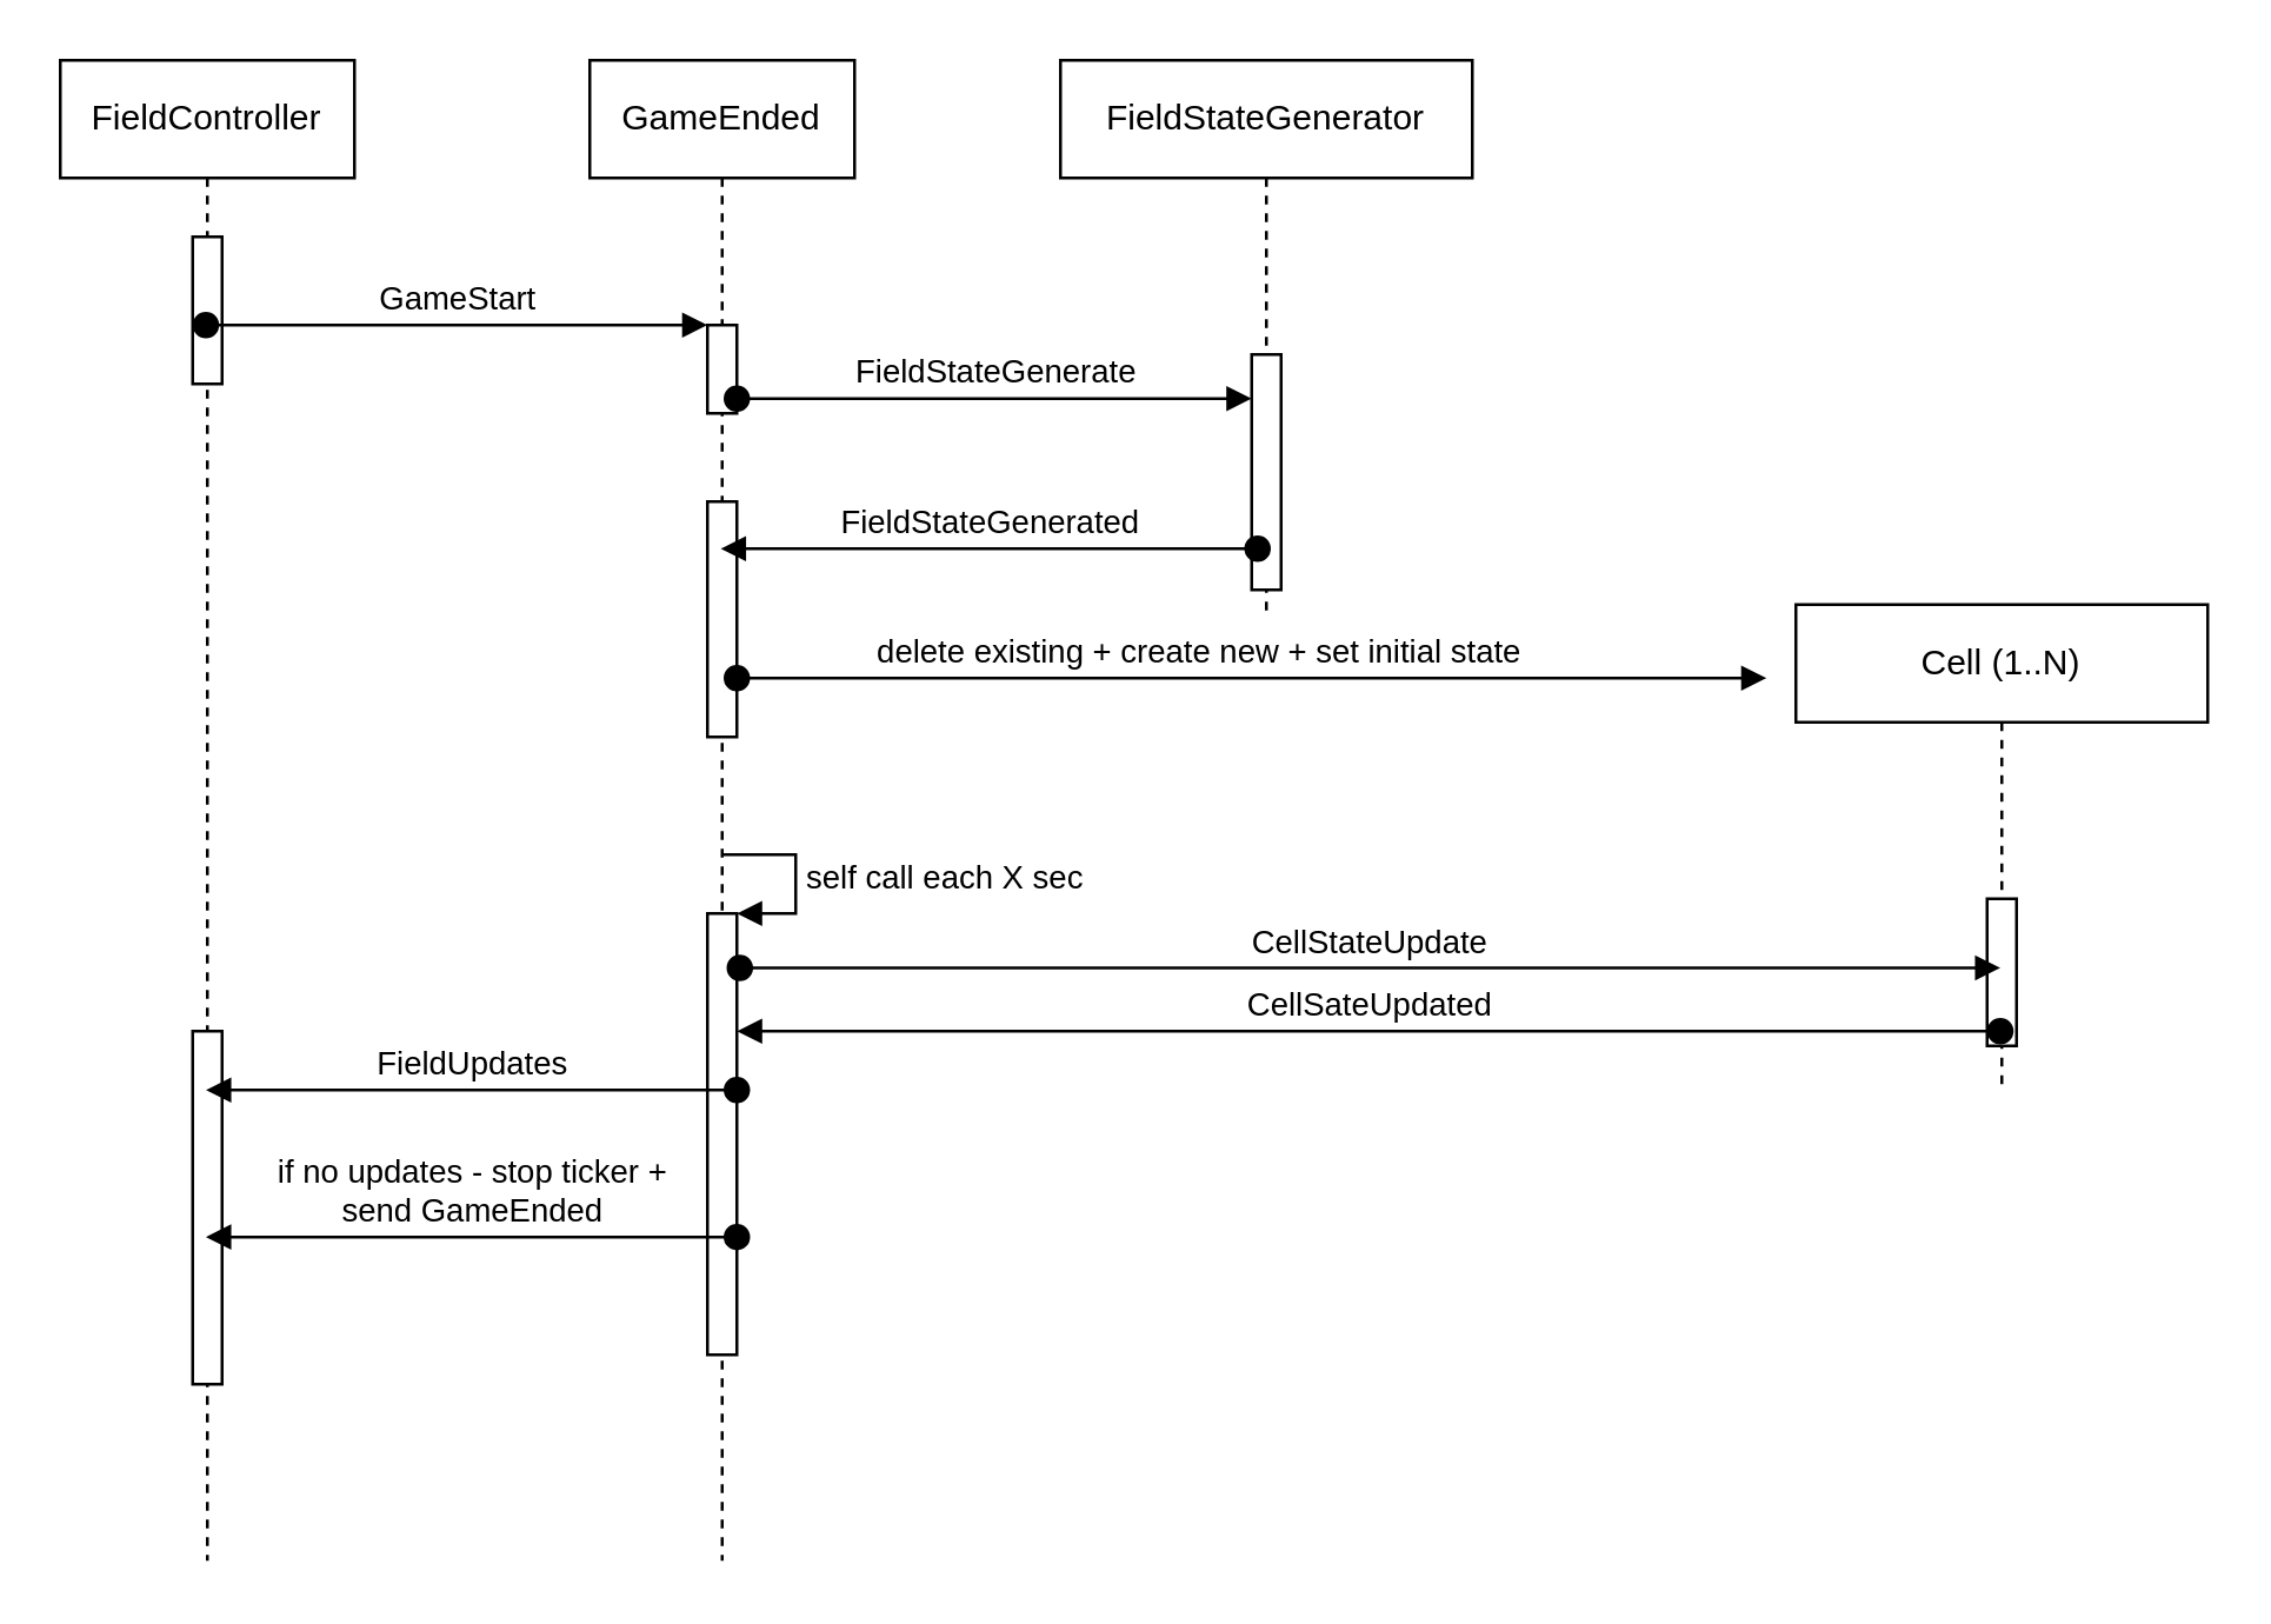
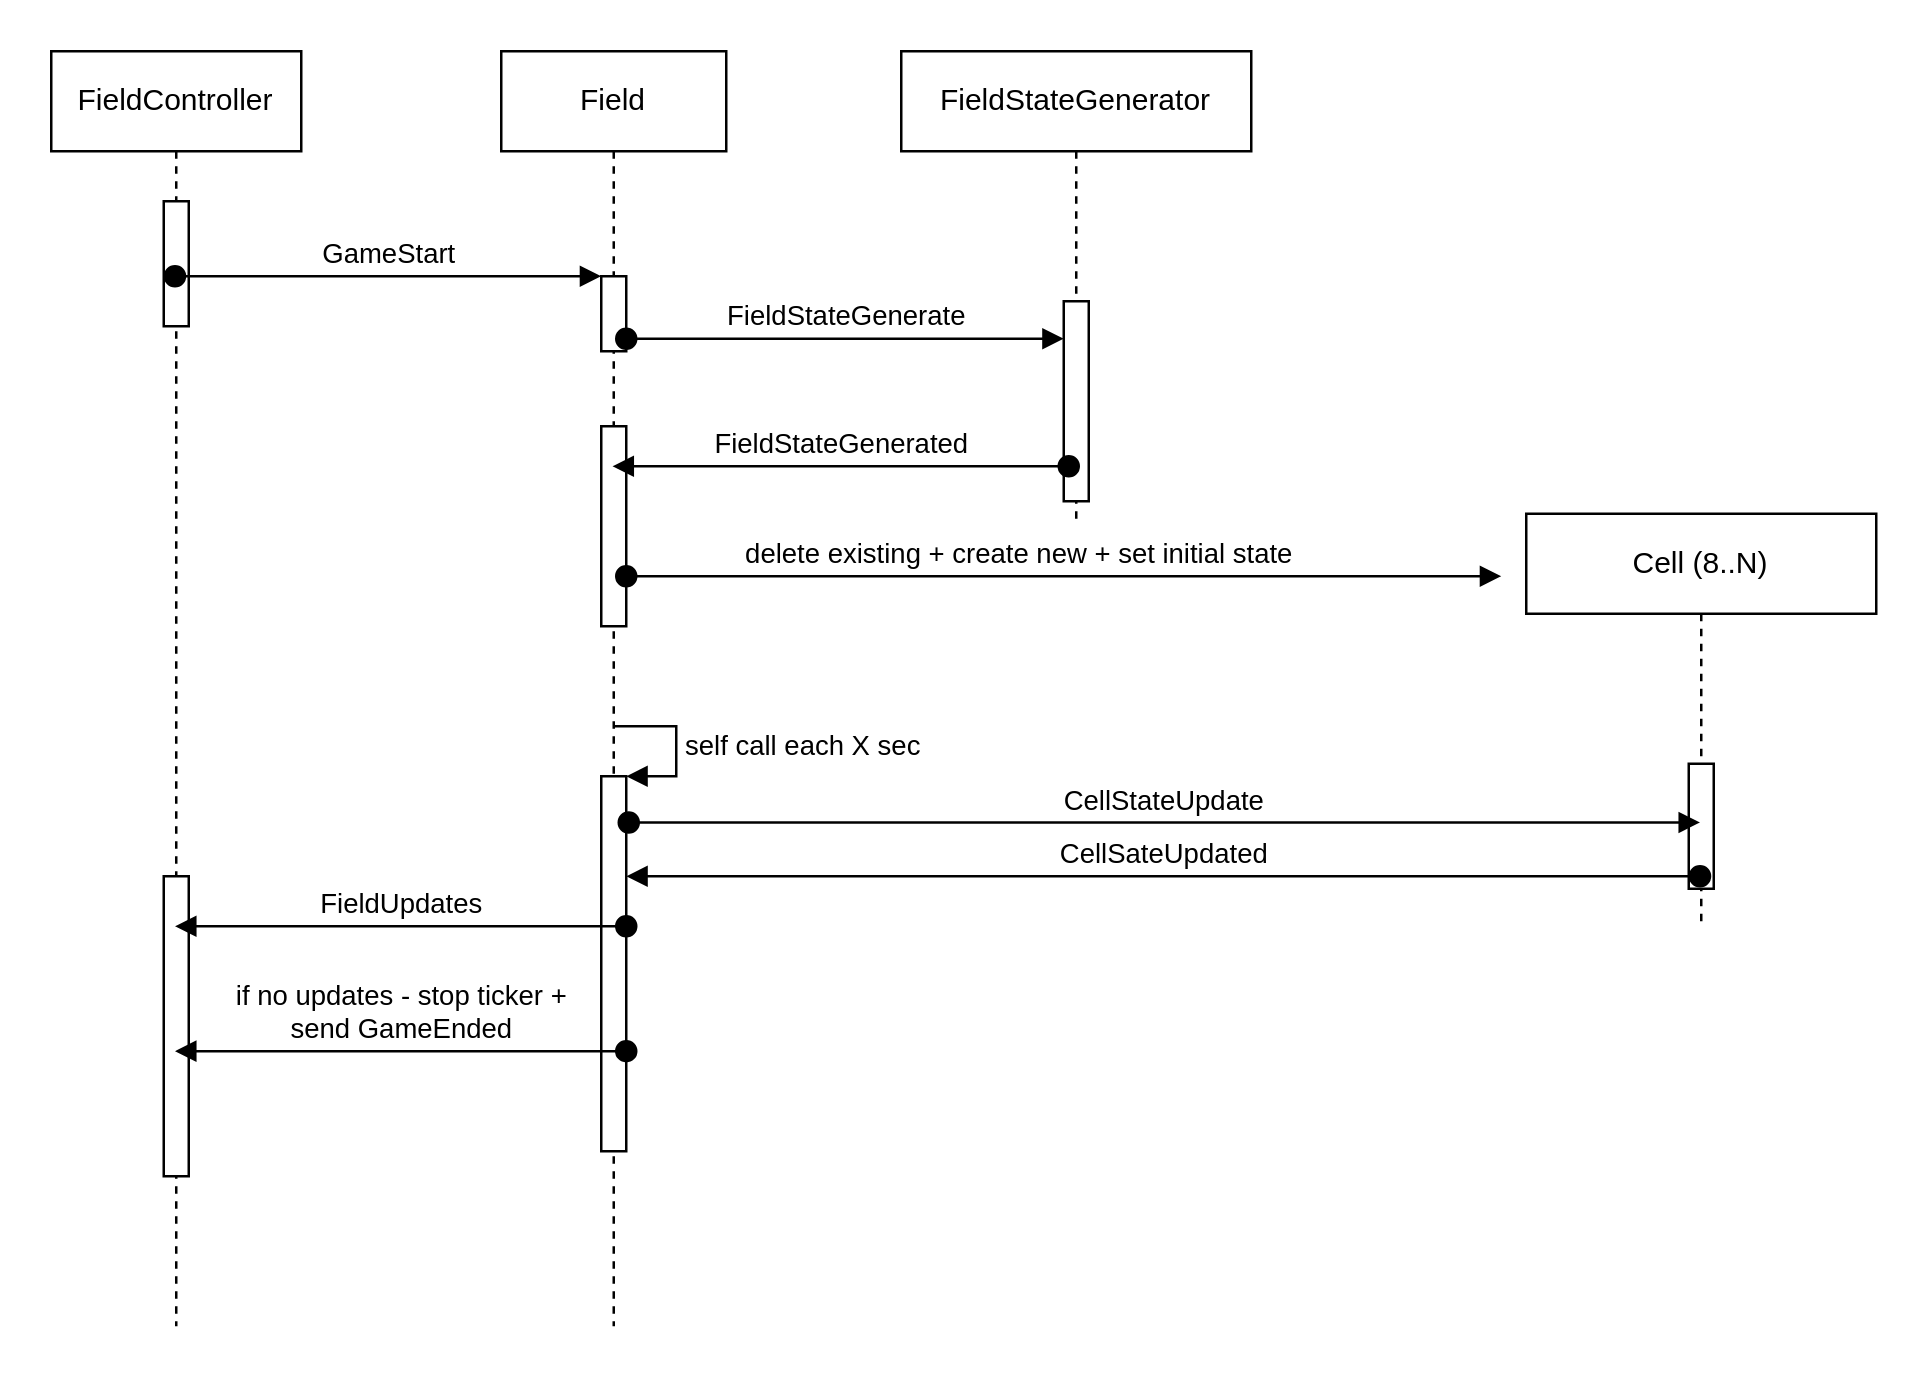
  <mxCell id="0" />
  <mxCell id="1" parent="0" />
  <mxCell id="2" value="FieldController" style="shape=umlLifeline;perimeter=lifelinePerimeter;whiteSpace=wrap;html=1;container=1;collapsible=0;recursiveResize=0;outlineConnect=0;" vertex="1" parent="1"><mxGeometry x="20" y="20" width="100" height="510" as="geometry" /></mxCell>
  <mxCell id="3" value="" style="html=1;points=[];perimeter=orthogonalPerimeter;" vertex="1" parent="2"><mxGeometry x="45" y="60" width="10" height="50" as="geometry" /></mxCell>
  <mxCell id="4" value="" style="html=1;points=[];perimeter=orthogonalPerimeter;" vertex="1" parent="2"><mxGeometry x="45" y="330" width="10" height="120" as="geometry" /></mxCell>
- <mxCell id="5" value="GameEnded" style="shape=umlLifeline;perimeter=lifelinePerimeter;whiteSpace=wrap;html=1;container=1;collapsible=0;recursiveResize=0;outlineConnect=0;" vertex="1" parent="1"><mxGeometry x="200" y="20" width="90" height="510" as="geometry" /></mxCell>
+ <mxCell id="5" value="Field" style="shape=umlLifeline;perimeter=lifelinePerimeter;whiteSpace=wrap;html=1;container=1;collapsible=0;recursiveResize=0;outlineConnect=0;" vertex="1" parent="1"><mxGeometry x="200" y="20" width="90" height="510" as="geometry" /></mxCell>
  <mxCell id="6" value="" style="html=1;points=[];perimeter=orthogonalPerimeter;" vertex="1" parent="5"><mxGeometry x="40" y="90" width="10" height="30" as="geometry" /></mxCell>
  <mxCell id="7" value="" style="html=1;points=[];perimeter=orthogonalPerimeter;" vertex="1" parent="5"><mxGeometry x="40" y="150" width="10" height="80" as="geometry" /></mxCell>
  <mxCell id="8" value="delete existing + create new + set initial state" style="html=1;verticalAlign=bottom;startArrow=oval;startFill=1;endArrow=block;startSize=8;" edge="1" parent="5"><mxGeometry x="-0.103" width="60" relative="1" as="geometry"><mxPoint x="50" y="210" as="sourcePoint" /><mxPoint x="400" y="210" as="targetPoint" /><mxPoint as="offset" /></mxGeometry></mxCell>
  <mxCell id="9" value="" style="html=1;points=[];perimeter=orthogonalPerimeter;" vertex="1" parent="5"><mxGeometry x="40" y="290" width="10" height="150" as="geometry" /></mxCell>
  <mxCell id="10" value="self call each X sec" style="edgeStyle=orthogonalEdgeStyle;html=1;align=left;spacingLeft=2;endArrow=block;rounded=0;entryX=1;entryY=0;" edge="1" target="9" parent="5"><mxGeometry relative="1" as="geometry"><mxPoint x="45" y="270" as="sourcePoint" /><Array as="points"><mxPoint x="70" y="270" /></Array></mxGeometry></mxCell>
  <mxCell id="11" value="&lt;div&gt;FieldStateGenerator&lt;/div&gt;" style="shape=umlLifeline;perimeter=lifelinePerimeter;whiteSpace=wrap;html=1;container=1;collapsible=0;recursiveResize=0;outlineConnect=0;" vertex="1" parent="1"><mxGeometry x="360" y="20" width="140" height="190" as="geometry" /></mxCell>
  <mxCell id="12" value="" style="html=1;points=[];perimeter=orthogonalPerimeter;" vertex="1" parent="11"><mxGeometry x="65" y="100" width="10" height="80" as="geometry" /></mxCell>
- <mxCell id="13" value="Cell (1..N)" style="shape=umlLifeline;perimeter=lifelinePerimeter;whiteSpace=wrap;html=1;container=1;collapsible=0;recursiveResize=0;outlineConnect=0;" vertex="1" parent="1"><mxGeometry x="610" y="205" width="140" height="165" as="geometry" /></mxCell>
+ <mxCell id="13" value="Cell (8..N)" style="shape=umlLifeline;perimeter=lifelinePerimeter;whiteSpace=wrap;html=1;container=1;collapsible=0;recursiveResize=0;outlineConnect=0;" vertex="1" parent="1"><mxGeometry x="610" y="205" width="140" height="165" as="geometry" /></mxCell>
  <mxCell id="14" value="" style="html=1;points=[];perimeter=orthogonalPerimeter;" vertex="1" parent="13"><mxGeometry x="65" y="100" width="10" height="50" as="geometry" /></mxCell>
  <mxCell id="15" value="GameStart" style="html=1;verticalAlign=bottom;startArrow=oval;endArrow=block;startSize=8;" edge="1" target="6" parent="1" source="2"><mxGeometry relative="1" as="geometry"><mxPoint x="180" y="110" as="sourcePoint" /><Array as="points"><mxPoint x="150" y="110" /></Array></mxGeometry></mxCell>
  <mxCell id="16" value="FieldStateGenerate" style="html=1;verticalAlign=bottom;startArrow=oval;endArrow=block;startSize=8;exitX=1;exitY=0.833;exitDx=0;exitDy=0;exitPerimeter=0;" edge="1" target="12" parent="1" source="6"><mxGeometry relative="1" as="geometry"><mxPoint x="365" y="120" as="sourcePoint" /></mxGeometry></mxCell>
  <mxCell id="17" value="FieldStateGenerated" style="html=1;verticalAlign=bottom;startArrow=oval;startFill=1;endArrow=block;startSize=8;exitX=0.2;exitY=0.825;exitDx=0;exitDy=0;exitPerimeter=0;" edge="1" parent="1" source="12" target="5"><mxGeometry width="60" relative="1" as="geometry"><mxPoint x="380" y="280" as="sourcePoint" /><mxPoint x="440" y="280" as="targetPoint" /></mxGeometry></mxCell>
  <mxCell id="18" value="CellStateUpdate" style="html=1;verticalAlign=bottom;startArrow=oval;startFill=1;endArrow=block;startSize=8;exitX=1.1;exitY=0.375;exitDx=0;exitDy=0;exitPerimeter=0;" edge="1" parent="1" target="13"><mxGeometry width="60" relative="1" as="geometry"><mxPoint x="251" y="328.5" as="sourcePoint" /><mxPoint x="619.5" y="328.5" as="targetPoint" /></mxGeometry></mxCell>
  <mxCell id="19" value="CellSateUpdated" style="html=1;verticalAlign=bottom;startArrow=oval;startFill=1;endArrow=block;startSize=8;" edge="1" parent="1" source="13" target="9"><mxGeometry width="60" relative="1" as="geometry"><mxPoint x="380" y="300" as="sourcePoint" /><mxPoint x="440" y="300" as="targetPoint" /><Array as="points"><mxPoint x="470" y="350" /></Array></mxGeometry></mxCell>
  <mxCell id="20" value="FieldUpdates" style="html=1;verticalAlign=bottom;startArrow=oval;startFill=1;endArrow=block;startSize=8;exitX=1;exitY=0.4;exitDx=0;exitDy=0;exitPerimeter=0;" edge="1" parent="1" source="9" target="2"><mxGeometry width="60" relative="1" as="geometry"><mxPoint x="380" y="300" as="sourcePoint" /><mxPoint x="440" y="300" as="targetPoint" /></mxGeometry></mxCell>
  <mxCell id="21" value="&lt;div&gt;if no updates - stop ticker +&lt;/div&gt;&lt;div&gt;send GameEnded&lt;br&gt;&lt;/div&gt;" style="html=1;verticalAlign=bottom;startArrow=oval;startFill=1;endArrow=block;startSize=8;exitX=1;exitY=0.733;exitDx=0;exitDy=0;exitPerimeter=0;" edge="1" parent="1" source="9" target="2"><mxGeometry width="60" relative="1" as="geometry"><mxPoint x="260" y="300" as="sourcePoint" /><mxPoint x="330" y="430" as="targetPoint" /></mxGeometry></mxCell>
